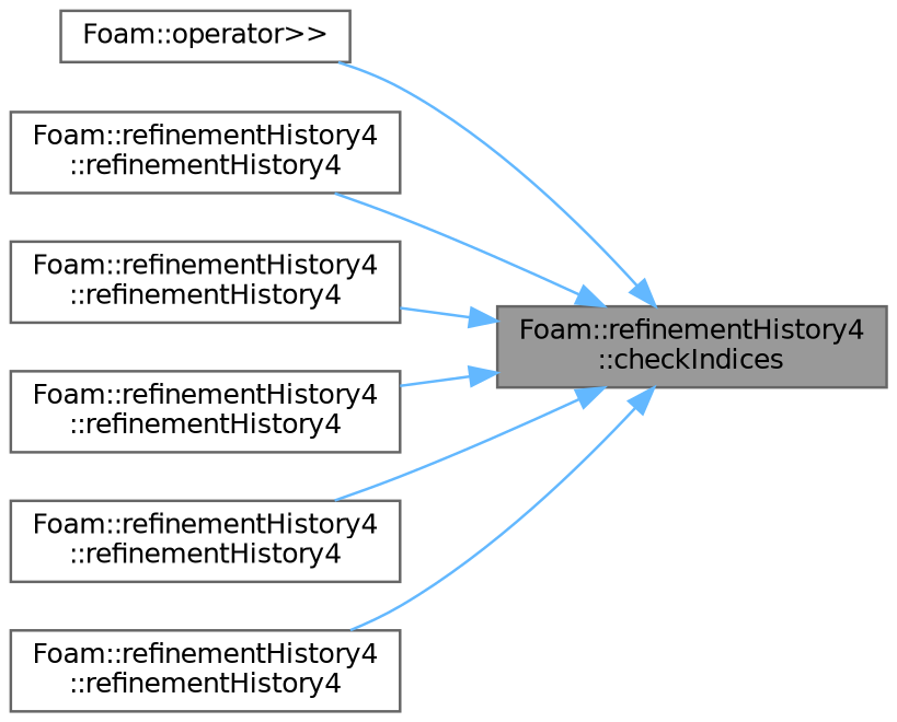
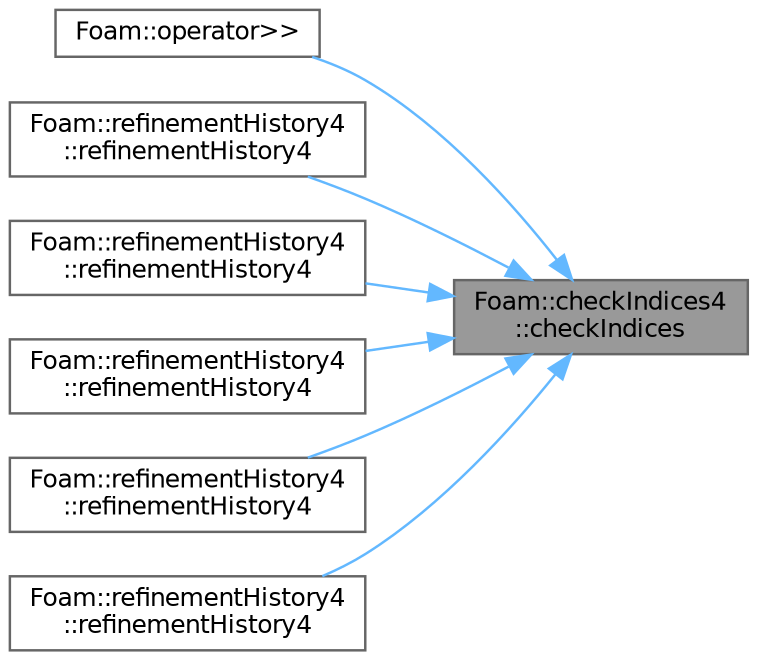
  digraph {
    rankdir=RL
    node [color=grey40 fillcolor=white fontname=Helvetica fontsize=10 shape=box style=filled]
    edge [color=steelblue1 dir=back fontname=Helvetica fontsize=10 labelfontname=Helvetica labelfontsize=10 style=solid]
-   n1 [color=gray40 fillcolor=grey60 fontcolor=black height=0.2 label="Foam::refinementHistory4\l::checkIndices" width=0.4]
+   n1 [color=gray40 fillcolor=grey60 fontcolor=black height=0.2 label="Foam::checkIndices4\l::checkIndices" width=0.4]
    n2 [height=0.2 label="Foam::operator\>\>" width=0.4]
    n3 [height=0.2 label="Foam::refinementHistory4\l::refinementHistory4" width=0.4]
    n4 [height=0.2 label="Foam::refinementHistory4\l::refinementHistory4" width=0.4]
    n5 [height=0.2 label="Foam::refinementHistory4\l::refinementHistory4" width=0.4]
    n6 [height=0.2 label="Foam::refinementHistory4\l::refinementHistory4" width=0.4]
    n7 [height=0.2 label="Foam::refinementHistory4\l::refinementHistory4" width=0.4]
    n1 -> n2
    n1 -> n3
    n1 -> n4
    n1 -> n5
    n1 -> n6
    n1 -> n7
  }
